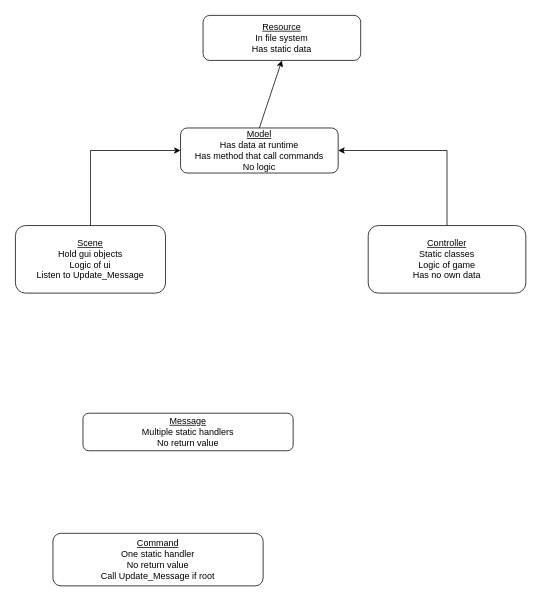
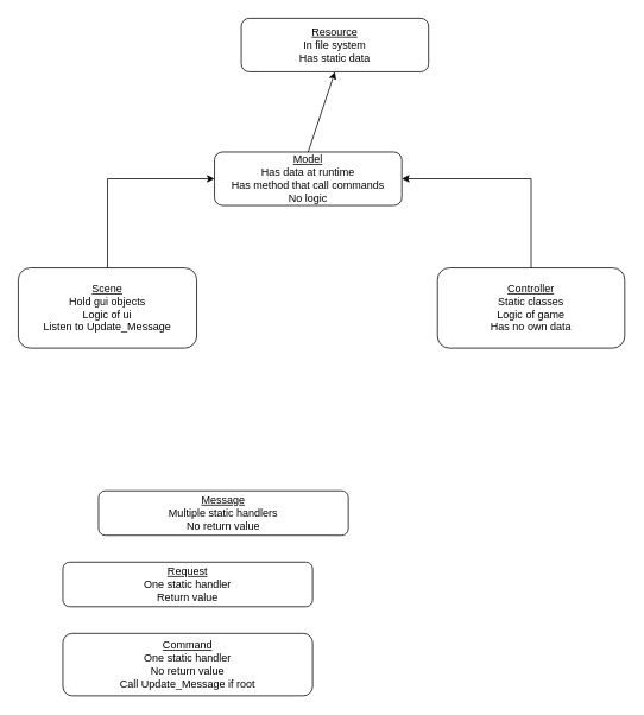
  <mxCell id="0" />
  <mxCell id="1" parent="0" />
  <mxCell id="2" value="&lt;u&gt;Scene&lt;/u&gt;&lt;div&gt;Hold gui objects&lt;/div&gt;&lt;div&gt;Logic of ui&lt;/div&gt;&lt;div&gt;Listen to Update_Message&lt;/div&gt;" style="rounded=1;whiteSpace=wrap;html=1;" parent="1" vertex="1"><mxGeometry x="20" y="300" width="200" height="90" as="geometry" /></mxCell>
  <mxCell id="3" value="&lt;u&gt;Model&lt;/u&gt;&lt;div&gt;Has data at runtime&lt;/div&gt;&lt;div&gt;Has method that call commands&lt;/div&gt;&lt;div&gt;No logic&lt;/div&gt;" style="rounded=1;whiteSpace=wrap;html=1;" parent="1" vertex="1"><mxGeometry x="240" y="170" width="210" height="60" as="geometry" /></mxCell>
  <mxCell id="4" value="&lt;u&gt;Controller&lt;/u&gt;&lt;div&gt;Static classes&lt;/div&gt;&lt;div&gt;Logic of game&lt;br&gt;&lt;div&gt;Has no own data&lt;/div&gt;&lt;/div&gt;" style="rounded=1;whiteSpace=wrap;html=1;" parent="1" vertex="1"><mxGeometry x="490" y="300" width="210" height="90" as="geometry" /></mxCell>
  <mxCell id="5" value="&lt;u&gt;Resource&lt;/u&gt;&lt;div&gt;In file system&lt;br&gt;&lt;/div&gt;&lt;div&gt;Has static data&lt;/div&gt;" style="rounded=1;whiteSpace=wrap;html=1;" parent="1" vertex="1"><mxGeometry x="270" y="20" width="210" height="60" as="geometry" /></mxCell>
  <mxCell id="6" value="" style="endArrow=classic;html=1;rounded=0;exitX=0.5;exitY=0;exitDx=0;exitDy=0;entryX=0.5;entryY=1;entryDx=0;entryDy=0;" parent="1" source="3" target="5" edge="1"><mxGeometry width="50" height="50" relative="1" as="geometry"><mxPoint x="370" y="250" as="sourcePoint" /><mxPoint x="420" y="200" as="targetPoint" /></mxGeometry></mxCell>
  <mxCell id="7" value="" style="endArrow=classic;html=1;rounded=0;exitX=0.5;exitY=0;exitDx=0;exitDy=0;entryX=0;entryY=0.5;entryDx=0;entryDy=0;" parent="1" source="2" target="3" edge="1"><mxGeometry width="50" height="50" relative="1" as="geometry"><mxPoint x="370" y="250" as="sourcePoint" /><mxPoint x="420" y="200" as="targetPoint" /><Array as="points"><mxPoint x="120" y="200" /></Array></mxGeometry></mxCell>
  <mxCell id="8" value="" style="endArrow=classic;html=1;rounded=0;exitX=0.5;exitY=0;exitDx=0;exitDy=0;entryX=1;entryY=0.5;entryDx=0;entryDy=0;" parent="1" source="4" target="3" edge="1"><mxGeometry width="50" height="50" relative="1" as="geometry"><mxPoint x="370" y="250" as="sourcePoint" /><mxPoint x="420" y="200" as="targetPoint" /><Array as="points"><mxPoint x="595" y="200" /></Array></mxGeometry></mxCell>
  <mxCell id="9" value="&lt;u&gt;Message&lt;/u&gt;&lt;div&gt;Multiple static handlers&lt;/div&gt;&lt;div&gt;No return value&lt;/div&gt;" style="rounded=1;whiteSpace=wrap;html=1;" vertex="1" parent="1"><mxGeometry x="110" y="550" width="280" height="50" as="geometry" /></mxCell>
+ <mxCell id="10" value="&lt;u&gt;Request&lt;/u&gt;&lt;div&gt;One static handler&lt;br&gt;&lt;/div&gt;&lt;div&gt;Return value&lt;/div&gt;" style="rounded=1;whiteSpace=wrap;html=1;" vertex="1" parent="1"><mxGeometry x="70" y="630" width="280" height="50" as="geometry" /></mxCell>
  <mxCell id="11" value="&lt;u&gt;Command&lt;/u&gt;&lt;div&gt;&lt;div&gt;One static handler&lt;/div&gt;&lt;/div&gt;&lt;div&gt;No return value&lt;/div&gt;&lt;div&gt;Call&amp;nbsp;Update_Message if root&lt;/div&gt;" style="rounded=1;whiteSpace=wrap;html=1;" vertex="1" parent="1"><mxGeometry x="70" y="710" width="280" height="70" as="geometry" /></mxCell>
